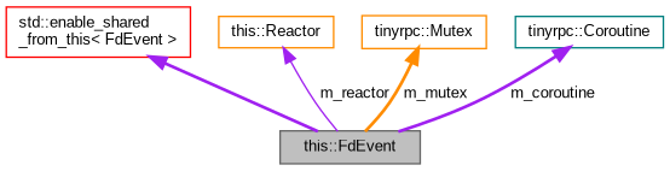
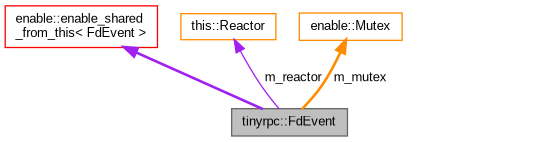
  digraph {
    fontname="Liberation Sans"
    rankdir=TB
    node [color=darkorange fillcolor=white fontname="Liberation Sans" fontsize=10 shape=record style=filled]
    edge [color=purple dir=back fontname="Liberation Sans" fontsize=10 labelfontname=Helvetica labelfontsize=10 style=bold]
-   n1 [color=gray40 fillcolor=grey75 fontcolor=black height=0.2 label="this::FdEvent" width=0.4]
-   n2 [color=red height=0.2 label="std::enable_shared\l_from_this\< FdEvent \>" width=0.4]
+   n1 [color=gray40 fillcolor=grey75 fontcolor=black height=0.2 label="tinyrpc::FdEvent" width=0.4]
+   n2 [color=red height=0.2 label="enable::enable_shared\l_from_this\< FdEvent \>" width=0.4]
    n3 [height=0.2 label="this::Reactor" width=0.4]
-   n4 [height=0.2 label="tinyrpc::Mutex" width=0.4]
-   n5 [color=teal height=0.2 label="tinyrpc::Coroutine" width=0.4]
+   n4 [height=0.2 label="enable::Mutex" width=0.4]
    n2 -> n1
    n3 -> n1 [label=" m_reactor" style=solid]
    n4 -> n1 [color=darkorange label=" m_mutex"]
-   n5 -> n1 [label=" m_coroutine"]
  }
